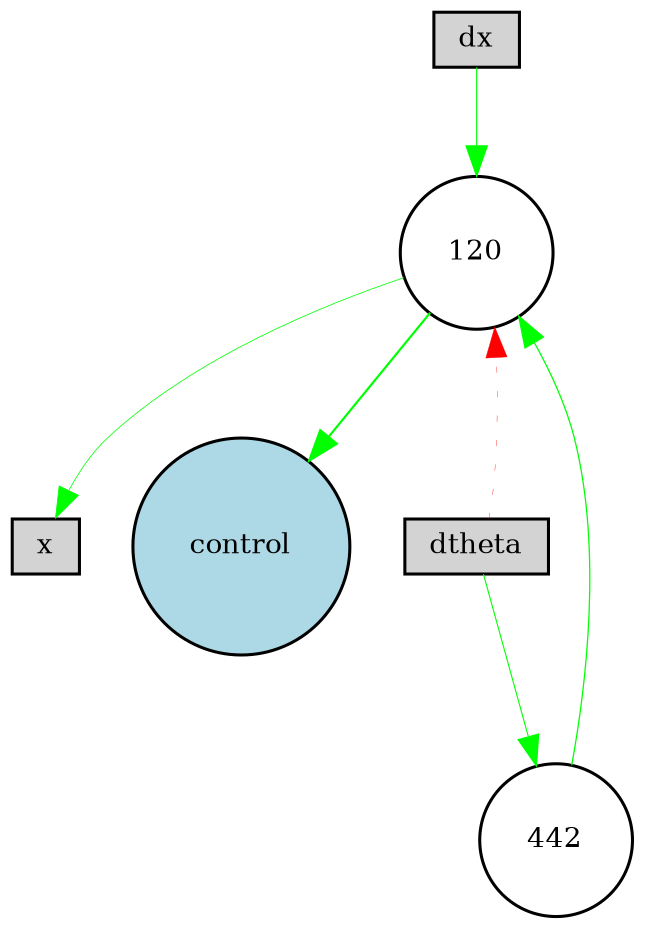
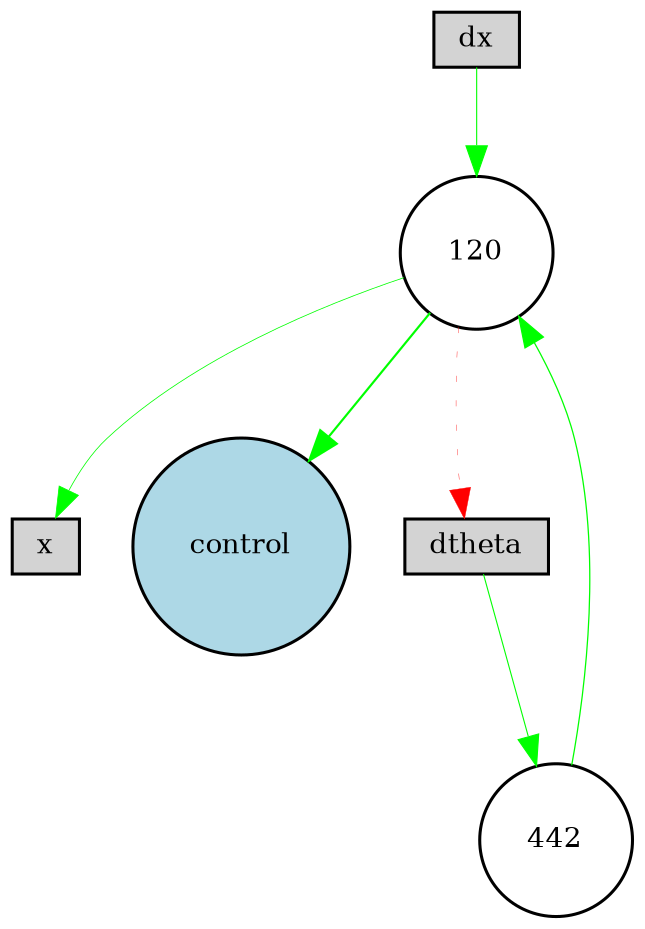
  digraph {
    node [fillcolor=lightgray fontsize=9 shape=box style=filled]
    edge [color=green style=solid]
    x [height=0.2 width=0.2]
    120 [fillcolor=white height=0.2 shape=circle width=0.2]
    control [fillcolor=lightblue height=0.2 shape=circle width=0.2]
    dx [height=0.2 width=0.2]
    n5 [fillcolor=white height=0.2 label=442 shape=circle width=0.2]
    dtheta [height=0.2 width=0.2]
    120 -> x [penwidth=0.2535057517298861]
    120 -> control [penwidth=0.7116546684830001]
    dx -> 120 [penwidth=0.3632057701957695]
    n5 -> 120 [penwidth=0.4144506222021679]
-   dtheta -> 120 [color=red penwidth=0.12240248148808258 style=dotted]
+   120 -> dtheta [color=red penwidth=0.12240248148808258 style=dotted]
    dtheta -> n5 [penwidth=0.35750629966161207]
  }
